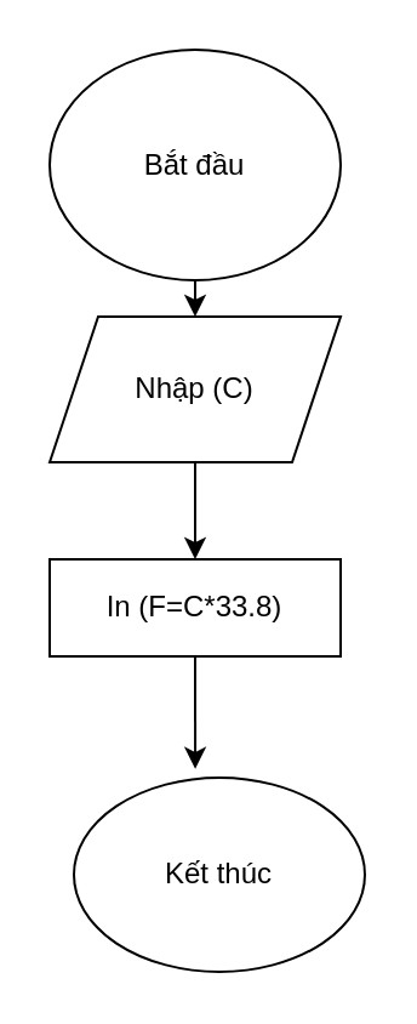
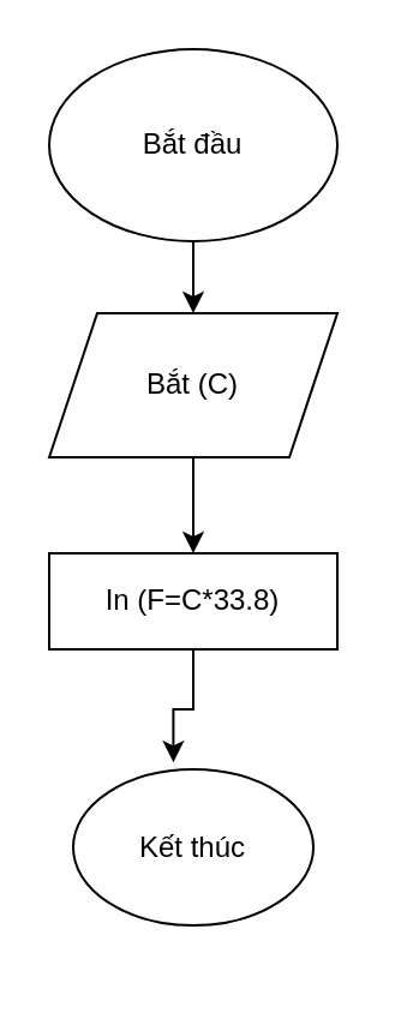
  <mxCell id="0" />
  <mxCell id="1" parent="0" />
- <mxCell id="2" value="Bắt đầu" style="ellipse;whiteSpace=wrap;html=1;" vertex="1" parent="1"><mxGeometry x="20" y="20" width="120" height="95" as="geometry" /></mxCell>
+ <mxCell id="2" value="Bắt đầu" style="ellipse;whiteSpace=wrap;html=1;" vertex="1" parent="1"><mxGeometry x="20" y="20" width="120" height="80" as="geometry" /></mxCell>
  <mxCell id="3" style="edgeStyle=orthogonalEdgeStyle;rounded=0;orthogonalLoop=1;jettySize=auto;html=1;exitX=0.5;exitY=1;exitDx=0;exitDy=0;entryX=0.5;entryY=0;entryDx=0;entryDy=0;" edge="1" parent="1" source="4" target="6"><mxGeometry relative="1" as="geometry" /></mxCell>
- <mxCell id="4" value="Nhập (C)" style="shape=parallelogram;perimeter=parallelogramPerimeter;whiteSpace=wrap;html=1;fixedSize=1;" vertex="1" parent="1"><mxGeometry x="20" y="130" width="120" height="60" as="geometry" /></mxCell>
+ <mxCell id="4" value="Bắt (C)" style="shape=parallelogram;perimeter=parallelogramPerimeter;whiteSpace=wrap;html=1;fixedSize=1;" vertex="1" parent="1"><mxGeometry x="20" y="130" width="120" height="60" as="geometry" /></mxCell>
  <mxCell id="5" style="edgeStyle=orthogonalEdgeStyle;rounded=0;orthogonalLoop=1;jettySize=auto;html=1;exitX=0.5;exitY=1;exitDx=0;exitDy=0;entryX=0.417;entryY=-0.045;entryDx=0;entryDy=0;entryPerimeter=0;" edge="1" parent="1" source="6" target="7"><mxGeometry relative="1" as="geometry" /></mxCell>
  <mxCell id="6" value="In (F=C*33.8)" style="rounded=0;whiteSpace=wrap;html=1;" vertex="1" parent="1"><mxGeometry x="20" y="230" width="120" height="40" as="geometry" /></mxCell>
- <mxCell id="7" value="Kết thúc" style="ellipse;whiteSpace=wrap;html=1;" vertex="1" parent="1"><mxGeometry x="30" y="320" width="120" height="80" as="geometry" /></mxCell>
+ <mxCell id="7" value="Kết thúc" style="ellipse;whiteSpace=wrap;html=1;" vertex="1" parent="1"><mxGeometry x="30" y="320" width="100" height="65" as="geometry" /></mxCell>
  <mxCell id="8" value="" style="endArrow=classic;html=1;rounded=0;exitX=0.5;exitY=1;exitDx=0;exitDy=0;entryX=0.5;entryY=0;entryDx=0;entryDy=0;" edge="1" parent="1" source="2" target="4"><mxGeometry width="50" height="50" relative="1" as="geometry"><mxPoint x="50" y="240" as="sourcePoint" /><mxPoint x="100" y="190" as="targetPoint" /></mxGeometry></mxCell>
